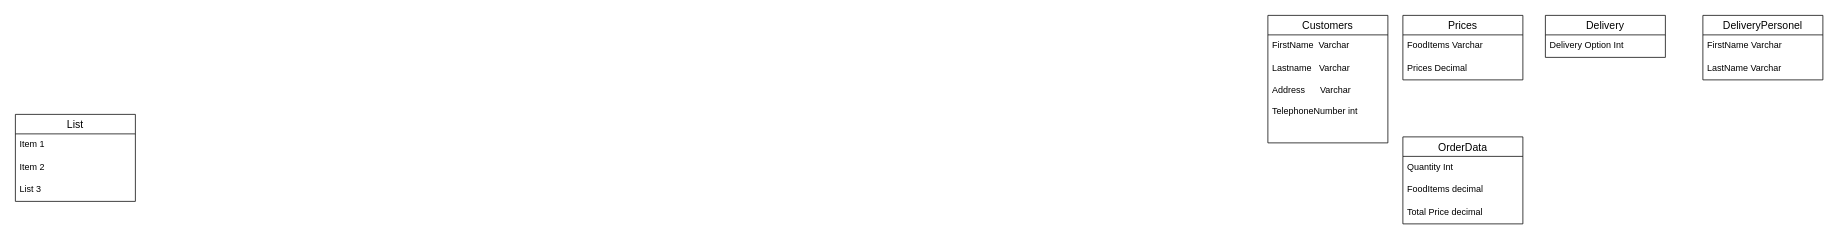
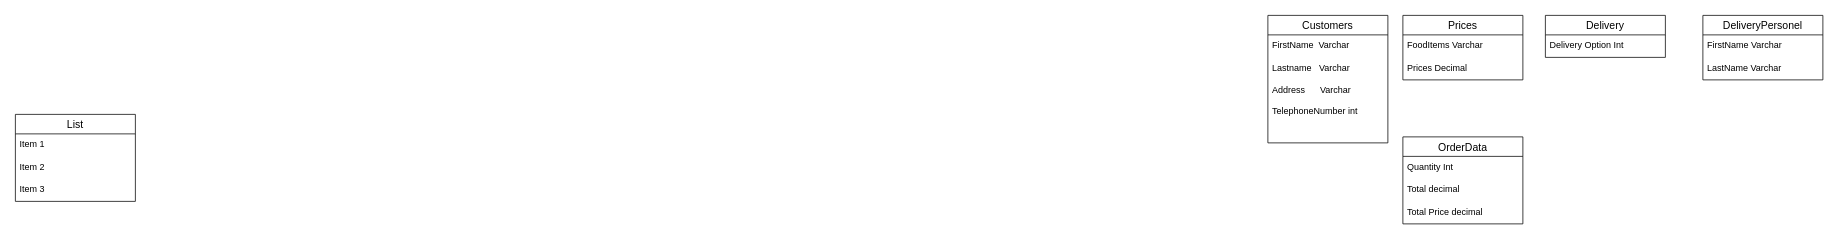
  <mxCell id="0" />
  <mxCell id="1" parent="0" />
  <mxCell id="2" value="Customers" style="swimlane;fontStyle=0;childLayout=stackLayout;horizontal=1;startSize=26;horizontalStack=0;resizeParent=1;resizeParentMax=0;resizeLast=0;collapsible=1;marginBottom=0;align=center;fontSize=14;" vertex="1" parent="1"><mxGeometry x="1690" y="20" width="160" height="170" as="geometry" /></mxCell>
  <mxCell id="3" value="FirstName  Varchar" style="text;strokeColor=none;fillColor=none;spacingLeft=4;spacingRight=4;overflow=hidden;rotatable=0;points=[[0,0.5],[1,0.5]];portConstraint=eastwest;fontSize=12;" vertex="1" parent="2"><mxGeometry y="26" width="160" height="30" as="geometry" /></mxCell>
  <mxCell id="4" value="Lastname   Varchar" style="text;strokeColor=none;fillColor=none;spacingLeft=4;spacingRight=4;overflow=hidden;rotatable=0;points=[[0,0.5],[1,0.5]];portConstraint=eastwest;fontSize=12;" vertex="1" parent="2"><mxGeometry y="56" width="160" height="30" as="geometry" /></mxCell>
  <mxCell id="5" value="Address      Varchar&#10;&#10;TelephoneNumber int&#10;" style="text;strokeColor=none;fillColor=none;spacingLeft=4;spacingRight=4;overflow=hidden;rotatable=0;points=[[0,0.5],[1,0.5]];portConstraint=eastwest;fontSize=12;" vertex="1" parent="2"><mxGeometry y="86" width="160" height="84" as="geometry" /></mxCell>
  <mxCell id="6" value="Prices" style="swimlane;fontStyle=0;childLayout=stackLayout;horizontal=1;startSize=26;horizontalStack=0;resizeParent=1;resizeParentMax=0;resizeLast=0;collapsible=1;marginBottom=0;align=center;fontSize=14;" vertex="1" parent="1"><mxGeometry x="1870" y="20" width="160" height="86" as="geometry" /></mxCell>
  <mxCell id="7" value="FoodItems Varchar" style="text;strokeColor=none;fillColor=none;spacingLeft=4;spacingRight=4;overflow=hidden;rotatable=0;points=[[0,0.5],[1,0.5]];portConstraint=eastwest;fontSize=12;" vertex="1" parent="6"><mxGeometry y="26" width="160" height="30" as="geometry" /></mxCell>
  <mxCell id="8" value="Prices Decimal" style="text;strokeColor=none;fillColor=none;spacingLeft=4;spacingRight=4;overflow=hidden;rotatable=0;points=[[0,0.5],[1,0.5]];portConstraint=eastwest;fontSize=12;" vertex="1" parent="6"><mxGeometry y="56" width="160" height="30" as="geometry" /></mxCell>
  <mxCell id="9" value="List" style="swimlane;fontStyle=0;childLayout=stackLayout;horizontal=1;startSize=26;horizontalStack=0;resizeParent=1;resizeParentMax=0;resizeLast=0;collapsible=1;marginBottom=0;align=center;fontSize=14;" vertex="1" parent="1"><mxGeometry x="20" y="152" width="160" height="116" as="geometry" /></mxCell>
  <mxCell id="10" value="Item 1" style="text;strokeColor=none;fillColor=none;spacingLeft=4;spacingRight=4;overflow=hidden;rotatable=0;points=[[0,0.5],[1,0.5]];portConstraint=eastwest;fontSize=12;" vertex="1" parent="9"><mxGeometry y="26" width="160" height="30" as="geometry" /></mxCell>
  <mxCell id="11" value="Item 2" style="text;strokeColor=none;fillColor=none;spacingLeft=4;spacingRight=4;overflow=hidden;rotatable=0;points=[[0,0.5],[1,0.5]];portConstraint=eastwest;fontSize=12;" vertex="1" parent="9"><mxGeometry y="56" width="160" height="30" as="geometry" /></mxCell>
- <mxCell id="12" value="List 3" style="text;strokeColor=none;fillColor=none;spacingLeft=4;spacingRight=4;overflow=hidden;rotatable=0;points=[[0,0.5],[1,0.5]];portConstraint=eastwest;fontSize=12;" vertex="1" parent="9"><mxGeometry y="86" width="160" height="30" as="geometry" /></mxCell>
+ <mxCell id="12" value="Item 3" style="text;strokeColor=none;fillColor=none;spacingLeft=4;spacingRight=4;overflow=hidden;rotatable=0;points=[[0,0.5],[1,0.5]];portConstraint=eastwest;fontSize=12;" vertex="1" parent="9"><mxGeometry y="86" width="160" height="30" as="geometry" /></mxCell>
  <mxCell id="13" value="Delivery" style="swimlane;fontStyle=0;childLayout=stackLayout;horizontal=1;startSize=26;horizontalStack=0;resizeParent=1;resizeParentMax=0;resizeLast=0;collapsible=1;marginBottom=0;align=center;fontSize=14;" vertex="1" parent="1"><mxGeometry x="2060" y="20" width="160" height="56" as="geometry" /></mxCell>
  <mxCell id="14" value="Delivery Option Int" style="text;strokeColor=none;fillColor=none;spacingLeft=4;spacingRight=4;overflow=hidden;rotatable=0;points=[[0,0.5],[1,0.5]];portConstraint=eastwest;fontSize=12;" vertex="1" parent="13"><mxGeometry y="26" width="160" height="30" as="geometry" /></mxCell>
  <mxCell id="15" value="DeliveryPersonel" style="swimlane;fontStyle=0;childLayout=stackLayout;horizontal=1;startSize=26;horizontalStack=0;resizeParent=1;resizeParentMax=0;resizeLast=0;collapsible=1;marginBottom=0;align=center;fontSize=14;" vertex="1" parent="1"><mxGeometry x="2270" y="20" width="160" height="86" as="geometry" /></mxCell>
  <mxCell id="16" value="FirstName Varchar" style="text;strokeColor=none;fillColor=none;spacingLeft=4;spacingRight=4;overflow=hidden;rotatable=0;points=[[0,0.5],[1,0.5]];portConstraint=eastwest;fontSize=12;" vertex="1" parent="15"><mxGeometry y="26" width="160" height="30" as="geometry" /></mxCell>
  <mxCell id="17" value="LastName Varchar" style="text;strokeColor=none;fillColor=none;spacingLeft=4;spacingRight=4;overflow=hidden;rotatable=0;points=[[0,0.5],[1,0.5]];portConstraint=eastwest;fontSize=12;" vertex="1" parent="15"><mxGeometry y="56" width="160" height="30" as="geometry" /></mxCell>
  <mxCell id="18" value="OrderData" style="swimlane;fontStyle=0;childLayout=stackLayout;horizontal=1;startSize=26;horizontalStack=0;resizeParent=1;resizeParentMax=0;resizeLast=0;collapsible=1;marginBottom=0;align=center;fontSize=14;" vertex="1" parent="1"><mxGeometry x="1870" y="182" width="160" height="116" as="geometry" /></mxCell>
  <mxCell id="19" value="Quantity Int" style="text;strokeColor=none;fillColor=none;spacingLeft=4;spacingRight=4;overflow=hidden;rotatable=0;points=[[0,0.5],[1,0.5]];portConstraint=eastwest;fontSize=12;" vertex="1" parent="18"><mxGeometry y="26" width="160" height="30" as="geometry" /></mxCell>
- <mxCell id="20" value="FoodItems decimal" style="text;strokeColor=none;fillColor=none;spacingLeft=4;spacingRight=4;overflow=hidden;rotatable=0;points=[[0,0.5],[1,0.5]];portConstraint=eastwest;fontSize=12;" vertex="1" parent="18"><mxGeometry y="56" width="160" height="30" as="geometry" /></mxCell>
+ <mxCell id="20" value="Total decimal" style="text;strokeColor=none;fillColor=none;spacingLeft=4;spacingRight=4;overflow=hidden;rotatable=0;points=[[0,0.5],[1,0.5]];portConstraint=eastwest;fontSize=12;" vertex="1" parent="18"><mxGeometry y="56" width="160" height="30" as="geometry" /></mxCell>
  <mxCell id="21" value="Total Price decimal" style="text;strokeColor=none;fillColor=none;spacingLeft=4;spacingRight=4;overflow=hidden;rotatable=0;points=[[0,0.5],[1,0.5]];portConstraint=eastwest;fontSize=12;" vertex="1" parent="18"><mxGeometry y="86" width="160" height="30" as="geometry" /></mxCell>
